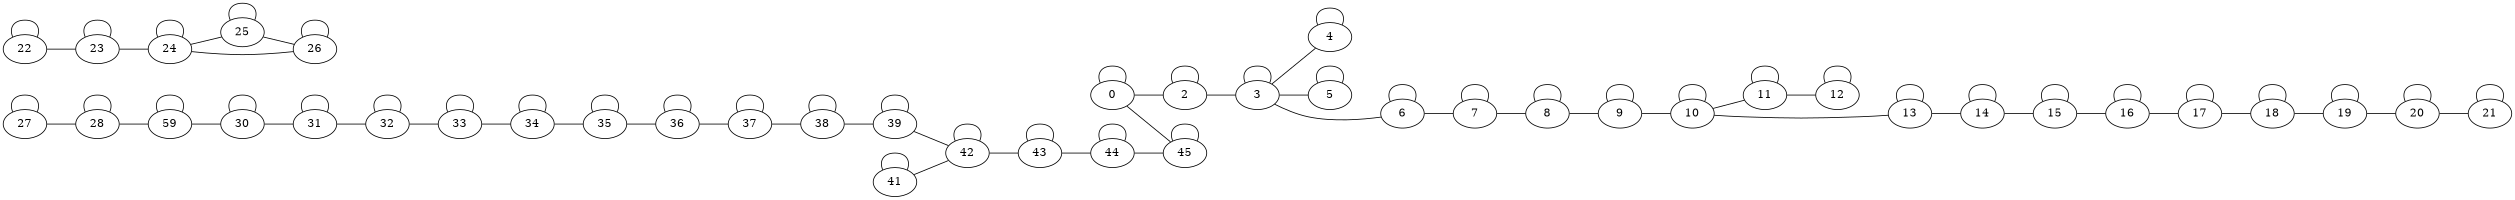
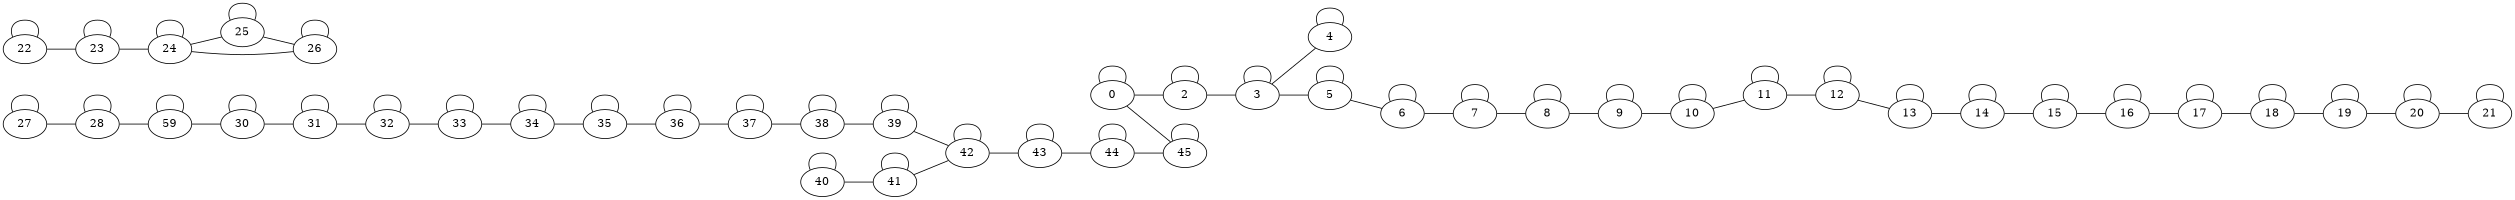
  graph {
    rankdir=LR
    node [host_bandwidth_down="10 Mbit" host_bandwidth_up="10 Mbit"]
    edge [latency="10 ms" packet_loss=0.0 weight=0]
    n1 [label=0]
    2
    45
    3
    4
    5
    6
    7
    8
    9
    10
    11
    12
    13
    14
    15
    16
    17
    18
    19
    20
    21
    22
    23
    24
    25
    26
    27
    28
    n30 [label=59]
    30
    31
    32
    33
    34
    35
    36
    37
    38
    39
    42
+   40
    41
    43
    44
    n1 -- n1
    n1 -- 2 [weight=1]
    n1 -- 45 [weight=1]
    2 -- 2
    2 -- 3 [weight=1]
    45 -- 45
    3 -- 3
    3 -- 4 [weight=1]
    3 -- 5 [weight=1]
    4 -- 4
    5 -- 5
-   3 -- 6 [weight=1]
+   5 -- 6 [weight=1]
    6 -- 6
    6 -- 7 [weight=1]
    7 -- 7
    7 -- 8 [weight=1]
    8 -- 8
    8 -- 9 [weight=1]
    9 -- 9
    9 -- 10 [weight=1]
    10 -- 10
    10 -- 11 [weight=1]
    11 -- 11
    11 -- 12 [weight=1]
    12 -- 12
-   10 -- 13 [weight=1]
+   12 -- 13 [weight=1]
    13 -- 13
    13 -- 14 [weight=1]
    14 -- 14
    14 -- 15 [weight=1]
    15 -- 15
    15 -- 16 [weight=1]
    16 -- 16
    16 -- 17 [weight=1]
    17 -- 17
    17 -- 18 [weight=1]
    18 -- 18
    18 -- 19 [weight=1]
    19 -- 19
    19 -- 20 [weight=1]
    20 -- 20
    20 -- 21 [weight=1]
    21 -- 21
    22 -- 22
    22 -- 23 [weight=1]
    23 -- 23
    23 -- 24 [weight=1]
    24 -- 24
    24 -- 25 [weight=1]
    25 -- 25
    25 -- 26 [weight=1]
    26 -- 24 [weight=1]
    26 -- 26
    27 -- 27
    27 -- 28 [weight=1]
    28 -- 28
    28 -- n30 [weight=1]
    n30 -- n30
    n30 -- 30 [weight=1]
    30 -- 30
    30 -- 31 [weight=1]
    31 -- 31
    31 -- 32 [weight=1]
    32 -- 32
    32 -- 33 [weight=1]
    33 -- 33
    33 -- 34 [weight=1]
    34 -- 34
    34 -- 35 [weight=1]
    35 -- 35
    35 -- 36 [weight=1]
    36 -- 36
    36 -- 37 [weight=1]
    37 -- 37
    37 -- 38 [weight=1]
    38 -- 38
    38 -- 39 [weight=1]
    39 -- 39
    39 -- 42 [weight=1]
    42 -- 42
    42 -- 43 [weight=1]
+   40 -- 40
+   40 -- 41 [weight=1]
    41 -- 42 [weight=1]
    41 -- 41
    43 -- 43
    43 -- 44 [weight=1]
    44 -- 45 [weight=1]
    44 -- 44
  }
